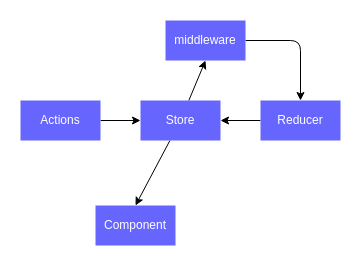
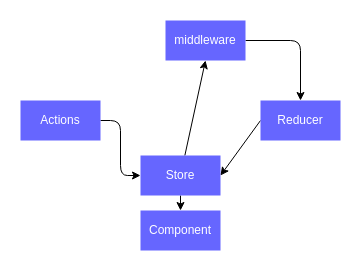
  <mxCell id="0" />
  <mxCell id="1" parent="0" />
  <mxCell id="2" style="edgeStyle=orthogonalEdgeStyle;html=1;entryX=0;entryY=0.5;entryDx=0;entryDy=0;strokeColor=#000000;" parent="1" source="3" target="6" edge="1"><mxGeometry relative="1" as="geometry" /></mxCell>
  <mxCell id="3" value="&lt;font color=&quot;#ffffff&quot;&gt;Actions&lt;/font&gt;" style="rounded=0;whiteSpace=wrap;html=1;fillColor=#6666FF;strokeColor=none;" parent="1" vertex="1"><mxGeometry x="20" y="100" width="80" height="40" as="geometry" /></mxCell>
  <mxCell id="4" style="edgeStyle=none;html=1;entryX=0.5;entryY=0;entryDx=0;entryDy=0;strokeColor=#000000;" parent="1" source="6" target="9" edge="1"><mxGeometry relative="1" as="geometry" /></mxCell>
  <mxCell id="5" style="edgeStyle=none;html=1;entryX=0.5;entryY=1;entryDx=0;entryDy=0;strokeColor=#000000;" edge="1" parent="1" source="6" target="11"><mxGeometry relative="1" as="geometry" /></mxCell>
- <mxCell id="6" value="&lt;font color=&quot;#ffffff&quot;&gt;Store&lt;/font&gt;" style="rounded=0;whiteSpace=wrap;html=1;fillColor=#6666FF;strokeColor=none;" parent="1" vertex="1"><mxGeometry x="140" y="100" width="80" height="40" as="geometry" /></mxCell>
+ <mxCell id="6" value="&lt;font color=&quot;#ffffff&quot;&gt;Store&lt;/font&gt;" style="rounded=0;whiteSpace=wrap;html=1;fillColor=#6666FF;strokeColor=none;" parent="1" vertex="1"><mxGeometry x="140" y="155" width="80" height="40" as="geometry" /></mxCell>
  <mxCell id="7" style="edgeStyle=none;html=1;strokeColor=#000000;entryX=1;entryY=0.5;entryDx=0;entryDy=0;exitX=0;exitY=0.5;exitDx=0;exitDy=0;" parent="1" target="6" edge="1" source="8"><mxGeometry relative="1" as="geometry"><mxPoint x="260" y="130" as="sourcePoint" /></mxGeometry></mxCell>
  <mxCell id="8" value="&lt;font color=&quot;#ffffff&quot;&gt;Reducer&lt;/font&gt;" style="rounded=0;whiteSpace=wrap;html=1;fillColor=#6666FF;strokeColor=none;" parent="1" vertex="1"><mxGeometry x="260" y="100" width="80" height="40" as="geometry" /></mxCell>
- <mxCell id="9" value="&lt;font color=&quot;#ffffff&quot;&gt;Component&lt;/font&gt;" style="rounded=0;whiteSpace=wrap;html=1;fillColor=#6666FF;strokeColor=none;" parent="1" vertex="1"><mxGeometry x="95" y="205" width="80" height="40" as="geometry" /></mxCell>
+ <mxCell id="9" value="&lt;font color=&quot;#ffffff&quot;&gt;Component&lt;/font&gt;" style="rounded=0;whiteSpace=wrap;html=1;fillColor=#6666FF;strokeColor=none;" parent="1" vertex="1"><mxGeometry x="140" y="210" width="80" height="40" as="geometry" /></mxCell>
  <mxCell id="10" style="edgeStyle=orthogonalEdgeStyle;html=1;entryX=0.5;entryY=0;entryDx=0;entryDy=0;strokeColor=#000000;" edge="1" parent="1" source="11" target="8"><mxGeometry relative="1" as="geometry" /></mxCell>
  <mxCell id="11" value="&lt;font color=&quot;#ffffff&quot;&gt;middleware&lt;/font&gt;" style="rounded=0;whiteSpace=wrap;html=1;fillColor=#6666FF;strokeColor=none;" vertex="1" parent="1"><mxGeometry x="165" y="20" width="80" height="40" as="geometry" /></mxCell>
